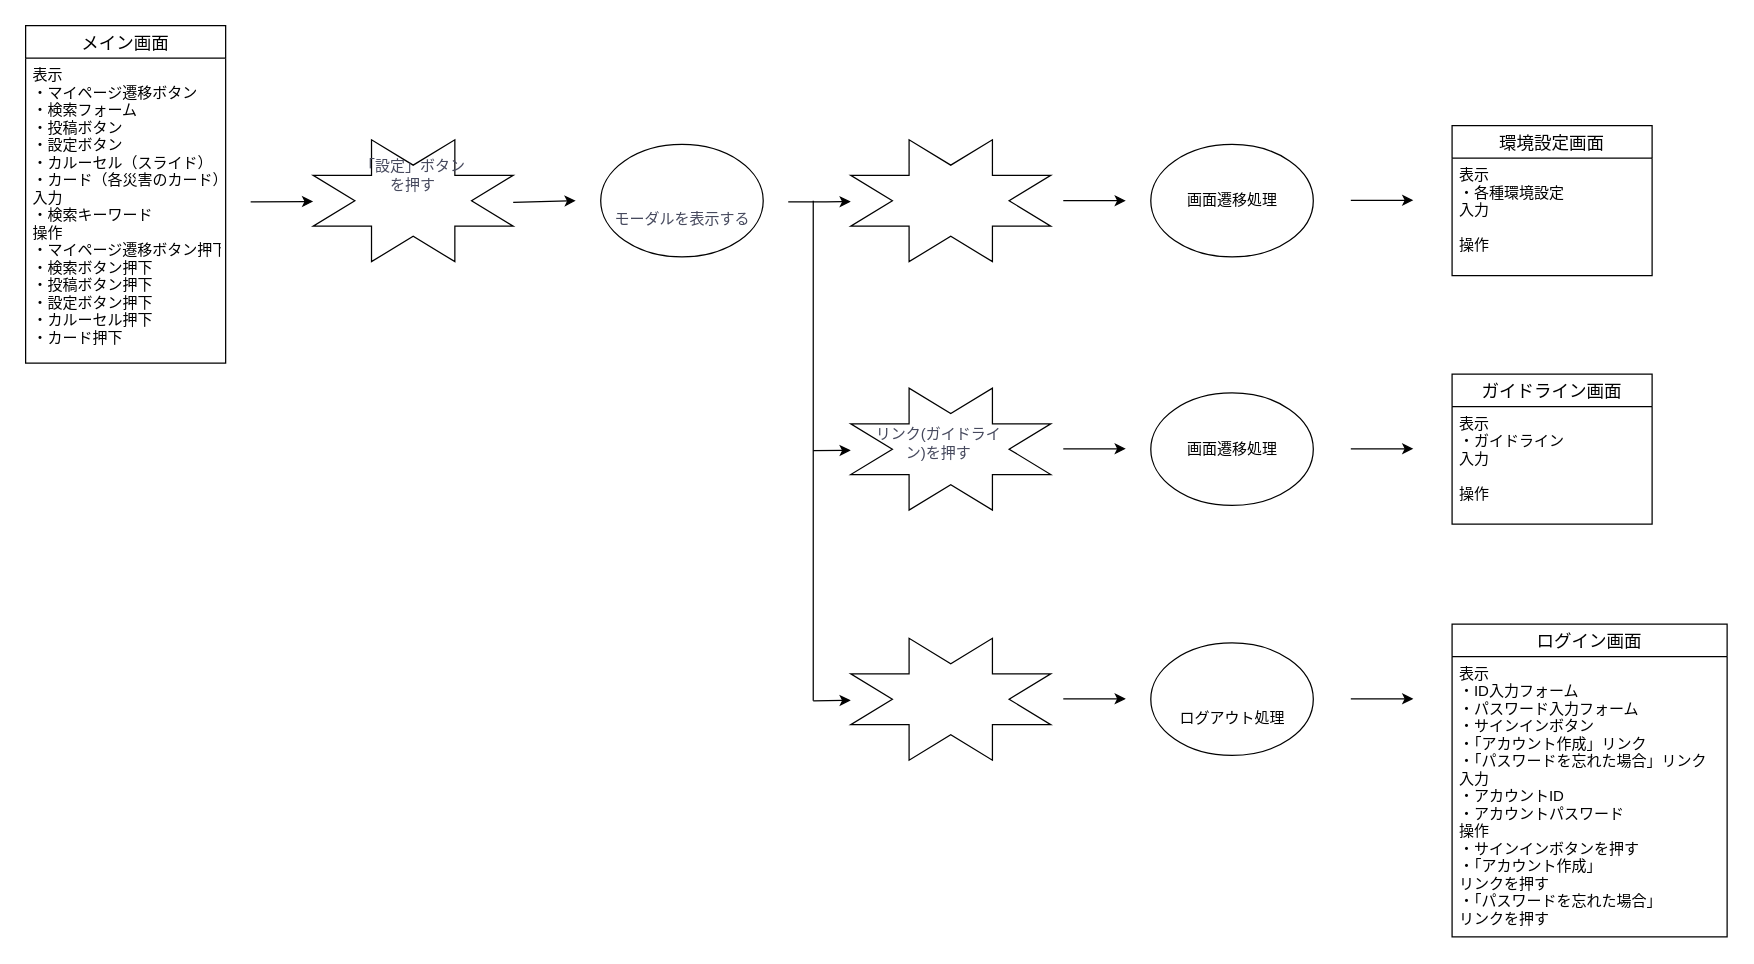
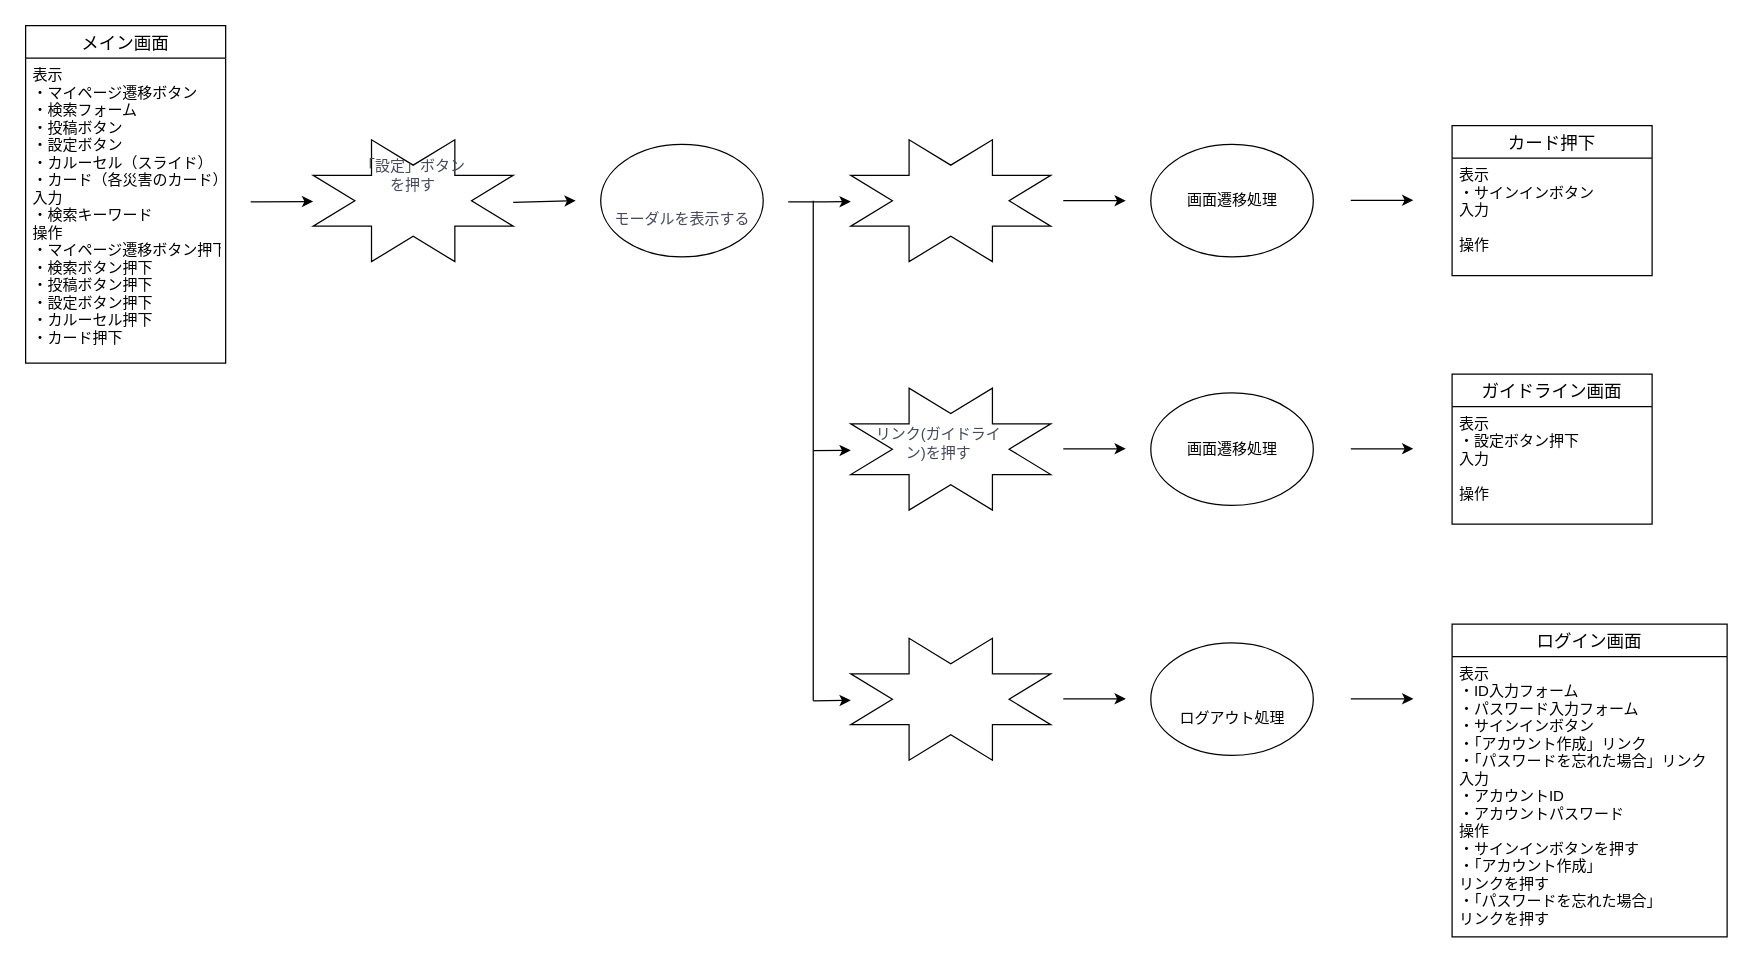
  <mxCell id="0" />
  <mxCell id="1" parent="0" />
  <mxCell id="2" value="" style="verticalLabelPosition=bottom;verticalAlign=top;html=1;shape=mxgraph.basic.8_point_star;rounded=0;sketch=0;strokeColor=#000000;fillColor=#FFFFFF;fontColor=#46495D;" parent="1" vertex="1"><mxGeometry x="680" y="111.25" width="160" height="97.5" as="geometry" /></mxCell>
  <mxCell id="3" value="メイン画面" style="swimlane;fontStyle=0;childLayout=stackLayout;horizontal=1;startSize=26;horizontalStack=0;resizeParent=1;resizeParentMax=0;resizeLast=0;collapsible=1;marginBottom=0;align=center;fontSize=14;" parent="1" vertex="1"><mxGeometry x="20" y="20" width="160" height="270" as="geometry" /></mxCell>
  <mxCell id="4" value="表示&#10;・マイページ遷移ボタン&#10;・検索フォーム&#10;・投稿ボタン&#10;・設定ボタン&#10;・カルーセル（スライド）&#10;・カード（各災害のカード）&#10;入力&#10;・検索キーワード&#10;操作&#10;・マイページ遷移ボタン押下&#10;・検索ボタン押下&#10;・投稿ボタン押下&#10;・設定ボタン押下&#10;・カルーセル押下&#10;・カード押下" style="text;strokeColor=none;fillColor=none;spacingLeft=4;spacingRight=4;overflow=hidden;rotatable=0;points=[[0,0.5],[1,0.5]];portConstraint=eastwest;fontSize=12;" parent="3" vertex="1"><mxGeometry y="26" width="160" height="244" as="geometry" /></mxCell>
  <mxCell id="5" value="" style="verticalLabelPosition=bottom;verticalAlign=top;html=1;shape=mxgraph.basic.8_point_star;rounded=0;sketch=0;strokeColor=#000000;fillColor=#FFFFFF;fontColor=#46495D;" parent="1" vertex="1"><mxGeometry x="250" y="111.25" width="160" height="97.5" as="geometry" /></mxCell>
  <mxCell id="6" value="「設定」ボタンを押す" style="text;html=1;strokeColor=none;fillColor=none;align=center;verticalAlign=middle;whiteSpace=wrap;rounded=0;sketch=0;fontColor=#46495D;" parent="1" vertex="1"><mxGeometry x="285" y="130" width="90" height="20" as="geometry" /></mxCell>
  <mxCell id="7" value="" style="ellipse;whiteSpace=wrap;html=1;rounded=0;sketch=0;strokeColor=#000000;fillColor=#FFFFFF;fontColor=#46495D;" parent="1" vertex="1"><mxGeometry x="480" y="115" width="130" height="90" as="geometry" /></mxCell>
  <mxCell id="8" value="モーダルを表示する" style="text;html=1;strokeColor=none;fillColor=none;align=center;verticalAlign=middle;whiteSpace=wrap;rounded=0;sketch=0;fontColor=#46495D;" parent="1" vertex="1"><mxGeometry x="482.5" y="165" width="125" height="20" as="geometry" /></mxCell>
  <mxCell id="9" value="" style="ellipse;whiteSpace=wrap;html=1;rounded=0;sketch=0;strokeColor=#000000;fillColor=#FFFFFF;fontColor=#46495D;" parent="1" vertex="1"><mxGeometry x="920" y="115" width="130" height="90" as="geometry" /></mxCell>
  <mxCell id="10" value="画面遷移処理" style="text;html=1;strokeColor=none;fillColor=none;align=center;verticalAlign=middle;whiteSpace=wrap;rounded=0;" vertex="1" parent="1"><mxGeometry x="947.5" y="150" width="75" height="20" as="geometry" /></mxCell>
- <mxCell id="11" value="環境設定画面" style="swimlane;fontStyle=0;childLayout=stackLayout;horizontal=1;startSize=26;horizontalStack=0;resizeParent=1;resizeParentMax=0;resizeLast=0;collapsible=1;marginBottom=0;align=center;fontSize=14;" parent="1" vertex="1"><mxGeometry x="1161" y="100" width="160" height="120" as="geometry" /></mxCell>
- <mxCell id="12" value="表示&#10;・各種環境設定&#10;入力&#10;&#10;操作&#10;" style="text;strokeColor=none;fillColor=none;spacingLeft=4;spacingRight=4;overflow=hidden;rotatable=0;points=[[0,0.5],[1,0.5]];portConstraint=eastwest;fontSize=12;" parent="11" vertex="1"><mxGeometry y="26" width="160" height="94" as="geometry" /></mxCell>
+ <mxCell id="11" value="カード押下" style="swimlane;fontStyle=0;childLayout=stackLayout;horizontal=1;startSize=26;horizontalStack=0;resizeParent=1;resizeParentMax=0;resizeLast=0;collapsible=1;marginBottom=0;align=center;fontSize=14;" parent="1" vertex="1"><mxGeometry x="1161" y="100" width="160" height="120" as="geometry" /></mxCell>
+ <mxCell id="12" value="表示&#10;・サインインボタン&#10;入力&#10;&#10;操作&#10;" style="text;strokeColor=none;fillColor=none;spacingLeft=4;spacingRight=4;overflow=hidden;rotatable=0;points=[[0,0.5],[1,0.5]];portConstraint=eastwest;fontSize=12;" parent="11" vertex="1"><mxGeometry y="26" width="160" height="94" as="geometry" /></mxCell>
  <mxCell id="13" value="" style="verticalLabelPosition=bottom;verticalAlign=top;html=1;shape=mxgraph.basic.8_point_star;rounded=0;sketch=0;strokeColor=#000000;fillColor=#FFFFFF;fontColor=#46495D;" vertex="1" parent="1"><mxGeometry x="680" y="310" width="160" height="97.5" as="geometry" /></mxCell>
  <mxCell id="14" value="" style="verticalLabelPosition=bottom;verticalAlign=top;html=1;shape=mxgraph.basic.8_point_star;rounded=0;sketch=0;strokeColor=#000000;fillColor=#FFFFFF;fontColor=#46495D;" vertex="1" parent="1"><mxGeometry x="680" y="510" width="160" height="97.5" as="geometry" /></mxCell>
  <mxCell id="15" value="リンク(ガイドライン)を押す" style="text;html=1;strokeColor=none;fillColor=none;align=center;verticalAlign=middle;whiteSpace=wrap;rounded=0;sketch=0;fontColor=#46495D;" vertex="1" parent="1"><mxGeometry x="697.5" y="343.75" width="105" height="20" as="geometry" /></mxCell>
  <mxCell id="16" value="" style="ellipse;whiteSpace=wrap;html=1;rounded=0;sketch=0;strokeColor=#000000;fillColor=#FFFFFF;fontColor=#46495D;" vertex="1" parent="1"><mxGeometry x="920" y="313.75" width="130" height="90" as="geometry" /></mxCell>
  <mxCell id="17" value="" style="ellipse;whiteSpace=wrap;html=1;rounded=0;sketch=0;strokeColor=#000000;fillColor=#FFFFFF;fontColor=#46495D;" vertex="1" parent="1"><mxGeometry x="920" y="513.75" width="130" height="90" as="geometry" /></mxCell>
  <mxCell id="18" value="画面遷移処理" style="text;html=1;strokeColor=none;fillColor=none;align=center;verticalAlign=middle;whiteSpace=wrap;rounded=0;" vertex="1" parent="1"><mxGeometry x="947.5" y="348.75" width="75" height="20" as="geometry" /></mxCell>
  <mxCell id="19" value="ログアウト処理" style="text;html=1;strokeColor=none;fillColor=none;align=center;verticalAlign=middle;whiteSpace=wrap;rounded=0;" vertex="1" parent="1"><mxGeometry x="938.75" y="563.75" width="92.5" height="20" as="geometry" /></mxCell>
  <mxCell id="20" value="ガイドライン画面" style="swimlane;fontStyle=0;childLayout=stackLayout;horizontal=1;startSize=26;horizontalStack=0;resizeParent=1;resizeParentMax=0;resizeLast=0;collapsible=1;marginBottom=0;align=center;fontSize=14;" vertex="1" parent="1"><mxGeometry x="1161" y="298.75" width="160" height="120" as="geometry" /></mxCell>
- <mxCell id="21" value="表示&#10;・ガイドライン&#10;入力&#10;&#10;操作&#10;" style="text;strokeColor=none;fillColor=none;spacingLeft=4;spacingRight=4;overflow=hidden;rotatable=0;points=[[0,0.5],[1,0.5]];portConstraint=eastwest;fontSize=12;" vertex="1" parent="20"><mxGeometry y="26" width="160" height="94" as="geometry" /></mxCell>
+ <mxCell id="21" value="表示&#10;・設定ボタン押下&#10;入力&#10;&#10;操作&#10;" style="text;strokeColor=none;fillColor=none;spacingLeft=4;spacingRight=4;overflow=hidden;rotatable=0;points=[[0,0.5],[1,0.5]];portConstraint=eastwest;fontSize=12;" vertex="1" parent="20"><mxGeometry y="26" width="160" height="94" as="geometry" /></mxCell>
  <mxCell id="22" value="ログイン画面" style="swimlane;fontStyle=0;childLayout=stackLayout;horizontal=1;startSize=26;horizontalStack=0;resizeParent=1;resizeParentMax=0;resizeLast=0;collapsible=1;marginBottom=0;align=center;fontSize=14;" vertex="1" parent="1"><mxGeometry x="1161" y="498.75" width="220" height="250" as="geometry" /></mxCell>
  <mxCell id="23" value="表示&#10;・ID入力フォーム&#10;・パスワード入力フォーム&#10;・サインインボタン&#10;・「アカウント作成」リンク&#10;・「パスワードを忘れた場合」リンク&#10;入力&#10;・アカウントID&#10;・アカウントパスワード&#10;操作&#10;・サインインボタンを押す&#10;・「アカウント作成」&#10;リンクを押す&#10;・「パスワードを忘れた場合」&#10;リンクを押す" style="text;strokeColor=none;fillColor=none;spacingLeft=4;spacingRight=4;overflow=hidden;rotatable=0;points=[[0,0.5],[1,0.5]];portConstraint=eastwest;fontSize=12;" vertex="1" parent="22"><mxGeometry y="26" width="220" height="224" as="geometry" /></mxCell>
  <mxCell id="24" value="" style="endArrow=classic;html=1;" edge="1" parent="1" target="5"><mxGeometry width="50" height="50" relative="1" as="geometry"><mxPoint x="200" y="161" as="sourcePoint" /><mxPoint x="240" y="111.25" as="targetPoint" /></mxGeometry></mxCell>
  <mxCell id="25" value="" style="endArrow=classic;html=1;" edge="1" parent="1"><mxGeometry width="50" height="50" relative="1" as="geometry"><mxPoint x="410" y="161.25" as="sourcePoint" /><mxPoint x="460" y="160" as="targetPoint" /></mxGeometry></mxCell>
  <mxCell id="26" value="" style="endArrow=classic;html=1;" edge="1" parent="1" target="2"><mxGeometry width="50" height="50" relative="1" as="geometry"><mxPoint x="630" y="161" as="sourcePoint" /><mxPoint x="680" y="111.25" as="targetPoint" /><Array as="points"><mxPoint x="660" y="161" /><mxPoint x="650" y="161" /></Array></mxGeometry></mxCell>
  <mxCell id="27" value="" style="endArrow=none;html=1;" edge="1" parent="1"><mxGeometry width="50" height="50" relative="1" as="geometry"><mxPoint x="650" y="560" as="sourcePoint" /><mxPoint x="650" y="160" as="targetPoint" /></mxGeometry></mxCell>
  <mxCell id="28" value="" style="endArrow=classic;html=1;" edge="1" parent="1" target="14"><mxGeometry width="50" height="50" relative="1" as="geometry"><mxPoint x="650" y="560" as="sourcePoint" /><mxPoint x="700" y="510" as="targetPoint" /></mxGeometry></mxCell>
  <mxCell id="29" value="" style="endArrow=classic;html=1;" edge="1" parent="1" target="13"><mxGeometry width="50" height="50" relative="1" as="geometry"><mxPoint x="650" y="360" as="sourcePoint" /><mxPoint x="700" y="310" as="targetPoint" /></mxGeometry></mxCell>
  <mxCell id="30" value="" style="endArrow=classic;html=1;" edge="1" parent="1"><mxGeometry width="50" height="50" relative="1" as="geometry"><mxPoint x="850" y="160" as="sourcePoint" /><mxPoint x="900" y="160" as="targetPoint" /></mxGeometry></mxCell>
  <mxCell id="31" value="" style="endArrow=classic;html=1;" edge="1" parent="1"><mxGeometry width="50" height="50" relative="1" as="geometry"><mxPoint x="850" y="358.43" as="sourcePoint" /><mxPoint x="900" y="358.43" as="targetPoint" /></mxGeometry></mxCell>
  <mxCell id="32" value="" style="endArrow=classic;html=1;" edge="1" parent="1"><mxGeometry width="50" height="50" relative="1" as="geometry"><mxPoint x="850" y="558.43" as="sourcePoint" /><mxPoint x="900" y="558.43" as="targetPoint" /></mxGeometry></mxCell>
  <mxCell id="33" value="" style="endArrow=classic;html=1;" edge="1" parent="1"><mxGeometry width="50" height="50" relative="1" as="geometry"><mxPoint x="1080" y="159.68" as="sourcePoint" /><mxPoint x="1130" y="159.68" as="targetPoint" /></mxGeometry></mxCell>
  <mxCell id="34" value="" style="endArrow=classic;html=1;" edge="1" parent="1"><mxGeometry width="50" height="50" relative="1" as="geometry"><mxPoint x="1080" y="358.43" as="sourcePoint" /><mxPoint x="1130" y="358.43" as="targetPoint" /></mxGeometry></mxCell>
  <mxCell id="35" value="" style="endArrow=classic;html=1;" edge="1" parent="1"><mxGeometry width="50" height="50" relative="1" as="geometry"><mxPoint x="1080" y="558.43" as="sourcePoint" /><mxPoint x="1130" y="558.43" as="targetPoint" /></mxGeometry></mxCell>
